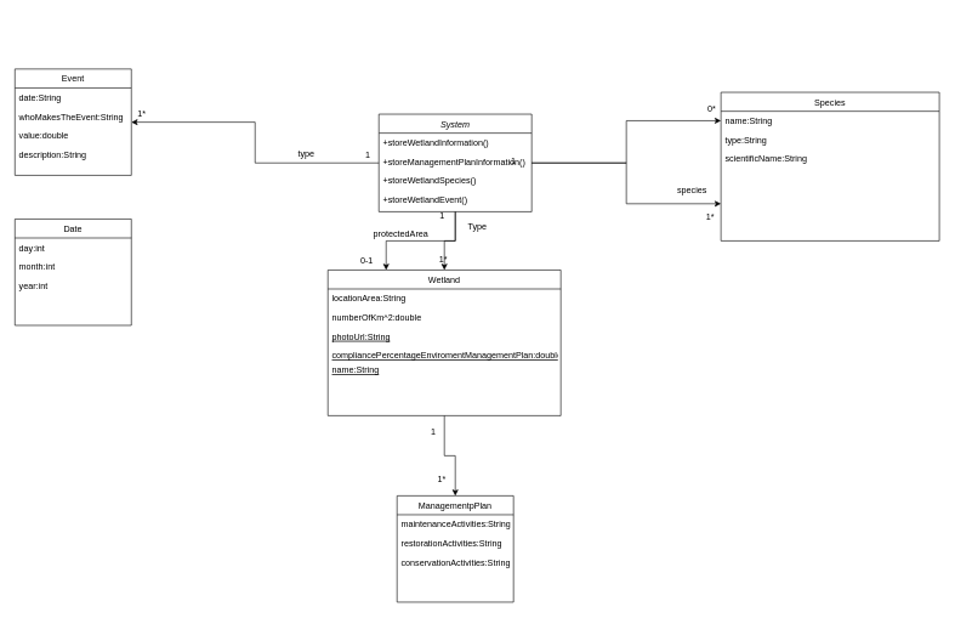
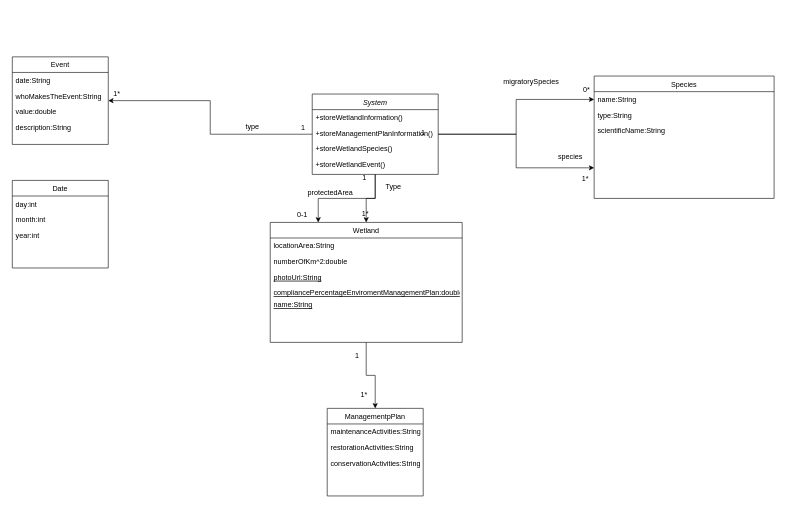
  <mxCell id="0" />
  <mxCell id="1" parent="0" />
  <mxCell id="2" style="edgeStyle=orthogonalEdgeStyle;rounded=0;orthogonalLoop=1;jettySize=auto;html=1;entryX=0.5;entryY=0;entryDx=0;entryDy=0;" edge="1" parent="1" source="7" target="26"><mxGeometry relative="1" as="geometry" /></mxCell>
  <mxCell id="3" style="edgeStyle=orthogonalEdgeStyle;rounded=0;orthogonalLoop=1;jettySize=auto;html=1;entryX=1;entryY=0.5;entryDx=0;entryDy=0;" edge="1" parent="1" source="7" target="19"><mxGeometry relative="1" as="geometry" /></mxCell>
  <mxCell id="4" style="edgeStyle=orthogonalEdgeStyle;rounded=0;orthogonalLoop=1;jettySize=auto;html=1;" edge="1" parent="1" source="7" target="13"><mxGeometry relative="1" as="geometry" /></mxCell>
  <mxCell id="5" style="edgeStyle=orthogonalEdgeStyle;rounded=0;orthogonalLoop=1;jettySize=auto;html=1;exitX=1;exitY=0.5;exitDx=0;exitDy=0;entryX=0;entryY=0.75;entryDx=0;entryDy=0;" edge="1" parent="1" source="7" target="12"><mxGeometry relative="1" as="geometry" /></mxCell>
  <mxCell id="6" style="edgeStyle=orthogonalEdgeStyle;rounded=0;orthogonalLoop=1;jettySize=auto;html=1;entryX=0.25;entryY=0;entryDx=0;entryDy=0;" edge="1" parent="1" source="7" target="26"><mxGeometry relative="1" as="geometry" /></mxCell>
  <mxCell id="7" value="System" style="swimlane;fontStyle=2;align=center;verticalAlign=top;childLayout=stackLayout;horizontal=1;startSize=26;horizontalStack=0;resizeParent=1;resizeLast=0;collapsible=1;marginBottom=0;rounded=0;shadow=0;strokeWidth=1;" parent="1" vertex="1"><mxGeometry x="520" y="156" width="210" height="134" as="geometry"><mxRectangle x="230" y="140" width="160" height="26" as="alternateBounds" /></mxGeometry></mxCell>
  <mxCell id="8" value="+storeWetlandInformation()" style="text;align=left;verticalAlign=top;spacingLeft=4;spacingRight=4;overflow=hidden;rotatable=0;points=[[0,0.5],[1,0.5]];portConstraint=eastwest;rounded=0;shadow=0;html=0;" vertex="1" parent="7"><mxGeometry y="26" width="210" height="26" as="geometry" /></mxCell>
  <mxCell id="9" value="+storeManagementPlanInformation()" style="text;align=left;verticalAlign=top;spacingLeft=4;spacingRight=4;overflow=hidden;rotatable=0;points=[[0,0.5],[1,0.5]];portConstraint=eastwest;rounded=0;shadow=0;html=0;" vertex="1" parent="7"><mxGeometry y="52" width="210" height="26" as="geometry" /></mxCell>
  <mxCell id="10" value="+storeWetlandSpecies()" style="text;align=left;verticalAlign=top;spacingLeft=4;spacingRight=4;overflow=hidden;rotatable=0;points=[[0,0.5],[1,0.5]];portConstraint=eastwest;rounded=0;shadow=0;html=0;" vertex="1" parent="7"><mxGeometry y="78" width="210" height="26" as="geometry" /></mxCell>
  <mxCell id="11" value="+storeWetlandEvent()" style="text;align=left;verticalAlign=top;spacingLeft=4;spacingRight=4;overflow=hidden;rotatable=0;points=[[0,0.5],[1,0.5]];portConstraint=eastwest;rounded=0;shadow=0;html=0;" vertex="1" parent="7"><mxGeometry y="104" width="210" height="26" as="geometry" /></mxCell>
  <mxCell id="12" value="Species" style="swimlane;fontStyle=0;align=center;verticalAlign=top;childLayout=stackLayout;horizontal=1;startSize=26;horizontalStack=0;resizeParent=1;resizeLast=0;collapsible=1;marginBottom=0;rounded=0;shadow=0;strokeWidth=1;" parent="1" vertex="1"><mxGeometry x="990" y="126" width="300" height="204" as="geometry"><mxRectangle x="340" y="380" width="170" height="26" as="alternateBounds" /></mxGeometry></mxCell>
  <mxCell id="13" value="name:String" style="text;align=left;verticalAlign=top;spacingLeft=4;spacingRight=4;overflow=hidden;rotatable=0;points=[[0,0.5],[1,0.5]];portConstraint=eastwest;" parent="12" vertex="1"><mxGeometry y="26" width="300" height="26" as="geometry" /></mxCell>
  <mxCell id="14" value="type:String" style="text;align=left;verticalAlign=top;spacingLeft=4;spacingRight=4;overflow=hidden;rotatable=0;points=[[0,0.5],[1,0.5]];portConstraint=eastwest;" parent="12" vertex="1"><mxGeometry y="52" width="300" height="26" as="geometry" /></mxCell>
  <mxCell id="15" value="scientificName:String" style="text;align=left;verticalAlign=top;spacingLeft=4;spacingRight=4;overflow=hidden;rotatable=0;points=[[0,0.5],[1,0.5]];portConstraint=eastwest;" parent="12" vertex="1"><mxGeometry y="78" width="300" height="26" as="geometry" /></mxCell>
  <mxCell id="16" value="species" style="text;html=1;align=center;verticalAlign=middle;resizable=0;points=[];autosize=1;strokeColor=none;fillColor=none;hachureGap=4;" parent="1" vertex="1"><mxGeometry x="920" y="250" width="60" height="20" as="geometry" /></mxCell>
  <mxCell id="17" value="protectedArea" style="text;html=1;align=center;verticalAlign=middle;resizable=0;points=[];autosize=1;strokeColor=none;fillColor=none;hachureGap=4;" parent="1" vertex="1"><mxGeometry x="505" y="310" width="90" height="20" as="geometry" /></mxCell>
+ <mxCell id="18" value="migratorySpecies" style="text;html=1;align=center;verticalAlign=middle;resizable=0;points=[];autosize=1;strokeColor=none;fillColor=none;hachureGap=4;" parent="1" vertex="1"><mxGeometry x="830" y="126" width="110" height="20" as="geometry" /></mxCell>
  <mxCell id="19" value="Event" style="swimlane;fontStyle=0;align=center;verticalAlign=top;childLayout=stackLayout;horizontal=1;startSize=26;horizontalStack=0;resizeParent=1;resizeLast=0;collapsible=1;marginBottom=0;rounded=0;shadow=0;strokeWidth=1;" parent="1" vertex="1"><mxGeometry x="20" y="94" width="160" height="146" as="geometry"><mxRectangle x="550" y="140" width="160" height="26" as="alternateBounds" /></mxGeometry></mxCell>
  <mxCell id="20" value="date:String" style="text;align=left;verticalAlign=top;spacingLeft=4;spacingRight=4;overflow=hidden;rotatable=0;points=[[0,0.5],[1,0.5]];portConstraint=eastwest;" parent="19" vertex="1"><mxGeometry y="26" width="160" height="26" as="geometry" /></mxCell>
  <mxCell id="21" value="whoMakesTheEvent:String" style="text;align=left;verticalAlign=top;spacingLeft=4;spacingRight=4;overflow=hidden;rotatable=0;points=[[0,0.5],[1,0.5]];portConstraint=eastwest;rounded=0;shadow=0;html=0;" parent="19" vertex="1"><mxGeometry y="52" width="160" height="26" as="geometry" /></mxCell>
  <mxCell id="22" value="value:double" style="text;align=left;verticalAlign=top;spacingLeft=4;spacingRight=4;overflow=hidden;rotatable=0;points=[[0,0.5],[1,0.5]];portConstraint=eastwest;rounded=0;shadow=0;html=0;" parent="19" vertex="1"><mxGeometry y="78" width="160" height="26" as="geometry" /></mxCell>
  <mxCell id="23" value="description:String" style="text;align=left;verticalAlign=top;spacingLeft=4;spacingRight=4;overflow=hidden;rotatable=0;points=[[0,0.5],[1,0.5]];portConstraint=eastwest;rounded=0;shadow=0;html=0;" parent="19" vertex="1"><mxGeometry y="104" width="160" height="26" as="geometry" /></mxCell>
  <mxCell id="24" value="type" style="text;html=1;align=center;verticalAlign=middle;resizable=0;points=[];autosize=1;strokeColor=none;fillColor=none;hachureGap=4;" parent="1" vertex="1"><mxGeometry x="400" y="200" width="40" height="20" as="geometry" /></mxCell>
  <mxCell id="25" style="edgeStyle=orthogonalEdgeStyle;rounded=0;orthogonalLoop=1;jettySize=auto;html=1;entryX=0.5;entryY=0;entryDx=0;entryDy=0;" edge="1" parent="1" source="26" target="42"><mxGeometry relative="1" as="geometry" /></mxCell>
  <mxCell id="26" value="Wetland" style="swimlane;fontStyle=0;align=center;verticalAlign=top;childLayout=stackLayout;horizontal=1;startSize=26;horizontalStack=0;resizeParent=1;resizeLast=0;collapsible=1;marginBottom=0;rounded=0;shadow=0;strokeWidth=1;" vertex="1" parent="1"><mxGeometry x="450" y="370" width="320" height="200" as="geometry"><mxRectangle x="130" y="380" width="160" height="26" as="alternateBounds" /></mxGeometry></mxCell>
  <mxCell id="27" value="locationArea:String&#10;" style="text;align=left;verticalAlign=top;spacingLeft=4;spacingRight=4;overflow=hidden;rotatable=0;points=[[0,0.5],[1,0.5]];portConstraint=eastwest;rounded=0;shadow=0;html=0;" vertex="1" parent="26"><mxGeometry y="26" width="320" height="26" as="geometry" /></mxCell>
  <mxCell id="28" value="numberOfKm^2:double" style="text;align=left;verticalAlign=top;spacingLeft=4;spacingRight=4;overflow=hidden;rotatable=0;points=[[0,0.5],[1,0.5]];portConstraint=eastwest;rounded=0;shadow=0;html=0;" vertex="1" parent="26"><mxGeometry y="52" width="320" height="26" as="geometry" /></mxCell>
  <mxCell id="29" value="photoUrl:String" style="text;align=left;verticalAlign=top;spacingLeft=4;spacingRight=4;overflow=hidden;rotatable=0;points=[[0,0.5],[1,0.5]];portConstraint=eastwest;fontStyle=4" vertex="1" parent="26"><mxGeometry y="78" width="320" height="26" as="geometry" /></mxCell>
  <mxCell id="30" value="compliancePercentageEnviromentManagementPlan:double" style="text;align=left;verticalAlign=top;spacingLeft=4;spacingRight=4;overflow=hidden;rotatable=0;points=[[0,0.5],[1,0.5]];portConstraint=eastwest;fontStyle=4" vertex="1" parent="26"><mxGeometry y="104" width="320" height="20" as="geometry" /></mxCell>
  <mxCell id="31" value="name:String" style="text;align=left;verticalAlign=top;spacingLeft=4;spacingRight=4;overflow=hidden;rotatable=0;points=[[0,0.5],[1,0.5]];portConstraint=eastwest;fontStyle=4" vertex="1" parent="26"><mxGeometry y="124" width="320" height="26" as="geometry" /></mxCell>
  <mxCell id="32" value="Type" style="text;html=1;align=center;verticalAlign=middle;resizable=0;points=[];autosize=1;strokeColor=none;fillColor=none;hachureGap=4;" vertex="1" parent="1"><mxGeometry x="635" y="300" width="40" height="20" as="geometry" /></mxCell>
  <mxCell id="33" value="1*" style="resizable=0;align=left;verticalAlign=bottom;labelBackgroundColor=none;fontSize=12;" connectable="0" vertex="1" parent="1"><mxGeometry x="180" y="94" as="geometry"><mxPoint x="7" y="70" as="offset" /></mxGeometry></mxCell>
  <mxCell id="34" value="1" style="resizable=0;align=left;verticalAlign=bottom;labelBackgroundColor=none;fontSize=12;" connectable="0" vertex="1" parent="1"><mxGeometry x="500" y="220" as="geometry" /></mxCell>
  <mxCell id="35" value="1" style="resizable=0;align=left;verticalAlign=bottom;labelBackgroundColor=none;fontSize=12;" connectable="0" vertex="1" parent="1"><mxGeometry x="615" y="180" as="geometry"><mxPoint x="-13" y="124" as="offset" /></mxGeometry></mxCell>
  <mxCell id="36" value="" style="resizable=0;align=left;verticalAlign=bottom;labelBackgroundColor=none;fontSize=12;" connectable="0" vertex="1" parent="1"><mxGeometry x="635" y="200" as="geometry"><mxPoint x="333" y="-33" as="offset" /></mxGeometry></mxCell>
  <mxCell id="37" value="1*" style="resizable=0;align=left;verticalAlign=bottom;labelBackgroundColor=none;fontSize=12;" connectable="0" vertex="1" parent="1"><mxGeometry x="645" y="210" as="geometry"><mxPoint x="323" y="96" as="offset" /></mxGeometry></mxCell>
  <mxCell id="38" value="0*" style="resizable=0;align=left;verticalAlign=bottom;labelBackgroundColor=none;fontSize=12;" connectable="0" vertex="1" parent="1"><mxGeometry x="655" y="220" as="geometry"><mxPoint x="315" y="-63" as="offset" /></mxGeometry></mxCell>
  <mxCell id="39" value="1" style="resizable=0;align=left;verticalAlign=bottom;labelBackgroundColor=none;fontSize=12;" connectable="0" vertex="1" parent="1"><mxGeometry x="700" y="228" as="geometry" /></mxCell>
  <mxCell id="40" value="1*" style="resizable=0;align=left;verticalAlign=bottom;labelBackgroundColor=none;fontSize=12;" connectable="0" vertex="1" parent="1"><mxGeometry x="675" y="240" as="geometry"><mxPoint x="-74" y="124" as="offset" /></mxGeometry></mxCell>
  <mxCell id="41" value="0-1" style="resizable=0;align=left;verticalAlign=bottom;labelBackgroundColor=none;fontSize=12;" connectable="0" vertex="1" parent="1"><mxGeometry x="450" y="20" as="geometry"><mxPoint x="43" y="346" as="offset" /></mxGeometry></mxCell>
  <mxCell id="42" value="ManagementpPlan" style="swimlane;fontStyle=0;align=center;verticalAlign=top;childLayout=stackLayout;horizontal=1;startSize=26;horizontalStack=0;resizeParent=1;resizeLast=0;collapsible=1;marginBottom=0;rounded=0;shadow=0;strokeWidth=1;" vertex="1" parent="1"><mxGeometry x="545" y="680" width="160" height="146" as="geometry"><mxRectangle x="550" y="140" width="160" height="26" as="alternateBounds" /></mxGeometry></mxCell>
  <mxCell id="43" value="maintenanceActivities:String" style="text;align=left;verticalAlign=top;spacingLeft=4;spacingRight=4;overflow=hidden;rotatable=0;points=[[0,0.5],[1,0.5]];portConstraint=eastwest;rounded=0;shadow=0;html=0;" vertex="1" parent="42"><mxGeometry y="26" width="160" height="26" as="geometry" /></mxCell>
  <mxCell id="44" value="restorationActivities:String" style="text;align=left;verticalAlign=top;spacingLeft=4;spacingRight=4;overflow=hidden;rotatable=0;points=[[0,0.5],[1,0.5]];portConstraint=eastwest;" vertex="1" parent="42"><mxGeometry y="52" width="160" height="26" as="geometry" /></mxCell>
  <mxCell id="45" value="conservationActivities:String" style="text;align=left;verticalAlign=top;spacingLeft=4;spacingRight=4;overflow=hidden;rotatable=0;points=[[0,0.5],[1,0.5]];portConstraint=eastwest;rounded=0;shadow=0;html=0;" vertex="1" parent="42"><mxGeometry y="78" width="160" height="26" as="geometry" /></mxCell>
  <mxCell id="46" value="1" style="resizable=0;align=left;verticalAlign=bottom;labelBackgroundColor=none;fontSize=12;" connectable="0" vertex="1" parent="1"><mxGeometry x="590" y="600" as="geometry" /></mxCell>
  <mxCell id="47" value="1*" style="resizable=0;align=left;verticalAlign=bottom;labelBackgroundColor=none;fontSize=12;" connectable="0" vertex="1" parent="1"><mxGeometry x="595" y="630" as="geometry"><mxPoint x="4" y="35" as="offset" /></mxGeometry></mxCell>
  <mxCell id="48" value="Date" style="swimlane;fontStyle=0;align=center;verticalAlign=top;childLayout=stackLayout;horizontal=1;startSize=26;horizontalStack=0;resizeParent=1;resizeLast=0;collapsible=1;marginBottom=0;rounded=0;shadow=0;strokeWidth=1;" vertex="1" parent="1"><mxGeometry x="20" y="300" width="160" height="146" as="geometry"><mxRectangle x="550" y="140" width="160" height="26" as="alternateBounds" /></mxGeometry></mxCell>
  <mxCell id="49" value="day:int" style="text;align=left;verticalAlign=top;spacingLeft=4;spacingRight=4;overflow=hidden;rotatable=0;points=[[0,0.5],[1,0.5]];portConstraint=eastwest;" vertex="1" parent="48"><mxGeometry y="26" width="160" height="26" as="geometry" /></mxCell>
  <mxCell id="50" value="month:int" style="text;align=left;verticalAlign=top;spacingLeft=4;spacingRight=4;overflow=hidden;rotatable=0;points=[[0,0.5],[1,0.5]];portConstraint=eastwest;rounded=0;shadow=0;html=0;" vertex="1" parent="48"><mxGeometry y="52" width="160" height="26" as="geometry" /></mxCell>
  <mxCell id="51" value="year:int" style="text;align=left;verticalAlign=top;spacingLeft=4;spacingRight=4;overflow=hidden;rotatable=0;points=[[0,0.5],[1,0.5]];portConstraint=eastwest;rounded=0;shadow=0;html=0;" vertex="1" parent="48"><mxGeometry y="78" width="160" height="26" as="geometry" /></mxCell>
